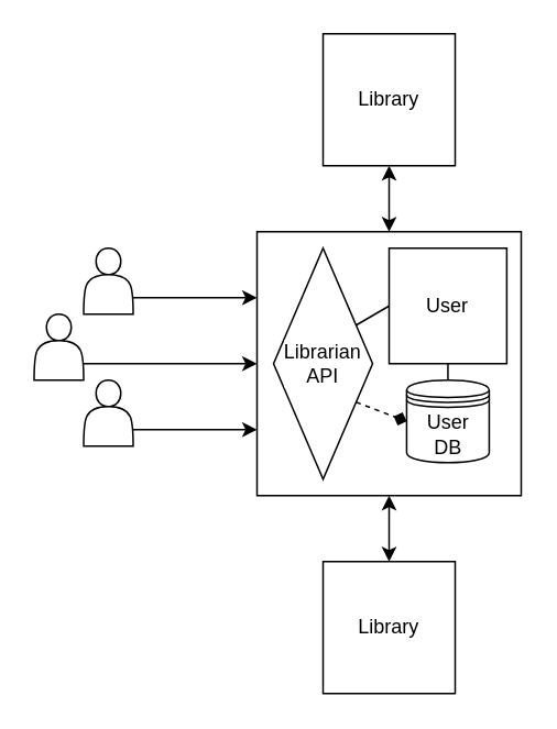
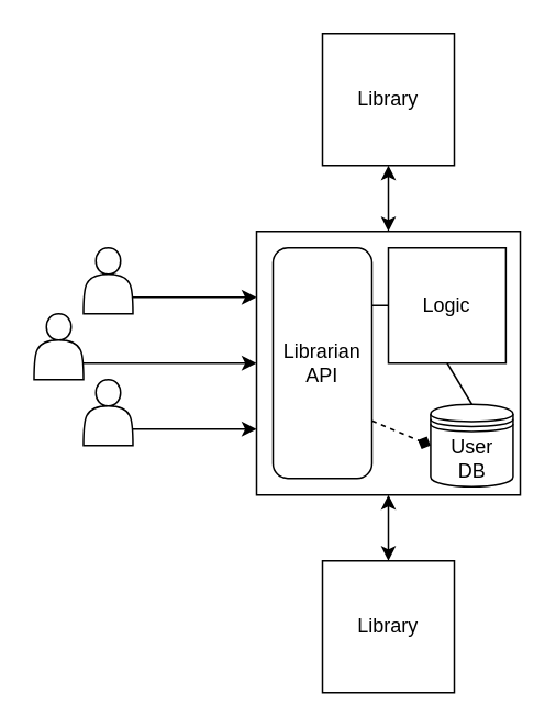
  <mxCell id="0" />
  <mxCell id="1" parent="0" />
  <mxCell id="2" value="" style="rounded=0;whiteSpace=wrap;html=1;shadow=0;dashed=0;labelBackgroundColor=default;strokeColor=default;align=center;verticalAlign=top;fontFamily=Helvetica;fontSize=12;fontColor=default;fillColor=default;" vertex="1" parent="1"><mxGeometry x="155" y="140" width="160" height="160" as="geometry" /></mxCell>
- <mxCell id="3" value="&lt;div&gt;Librarian&lt;/div&gt;&lt;div&gt;API&lt;br&gt;&lt;/div&gt;" style="rhombus;whiteSpace=wrap;html=1;shadow=0;dashed=0;labelBackgroundColor=default;strokeColor=default;align=center;verticalAlign=middle;fontFamily=Helvetica;fontSize=12;fontColor=default;fillColor=default;" vertex="1" parent="1"><mxGeometry x="165" y="150" width="60" height="140" as="geometry" /></mxCell>
+ <mxCell id="3" value="&lt;div&gt;Librarian&lt;/div&gt;&lt;div&gt;API&lt;br&gt;&lt;/div&gt;" style="rounded=1;whiteSpace=wrap;html=1;shadow=0;dashed=0;labelBackgroundColor=default;strokeColor=default;align=center;verticalAlign=middle;fontFamily=Helvetica;fontSize=12;fontColor=default;fillColor=default;" vertex="1" parent="1"><mxGeometry x="165" y="150" width="60" height="140" as="geometry" /></mxCell>
  <mxCell id="4" value="Library" style="rounded=0;whiteSpace=wrap;html=1;shadow=0;dashed=0;labelBackgroundColor=default;strokeColor=default;align=center;verticalAlign=middle;fontFamily=Helvetica;fontSize=12;fontColor=default;fillColor=default;" vertex="1" parent="1"><mxGeometry x="195" width="80" height="80" as="geometry" y="20" /></mxCell>
  <mxCell id="5" value="" style="endArrow=classic;startArrow=classic;html=1;rounded=0;fontFamily=Helvetica;fontSize=12;fontColor=default;exitX=0.5;exitY=0;exitDx=0;exitDy=0;entryX=0.5;entryY=1;entryDx=0;entryDy=0;" edge="1" parent="1" source="2" target="4"><mxGeometry width="50" height="50" relative="1" as="geometry"><mxPoint x="45" y="120" as="sourcePoint" /><mxPoint x="195" y="70" as="targetPoint" /></mxGeometry></mxCell>
- <mxCell id="6" value="&lt;div&gt;User&lt;/div&gt;&lt;div&gt;DB&lt;br&gt;&lt;/div&gt;" style="shape=datastore;whiteSpace=wrap;html=1;shadow=0;dashed=0;labelBackgroundColor=default;strokeColor=default;align=center;verticalAlign=middle;fontFamily=Helvetica;fontSize=12;fontColor=default;fillColor=default;" vertex="1" parent="1"><mxGeometry x="245.62" y="230" width="50" height="50" as="geometry" /></mxCell>
- <mxCell id="7" value="&lt;div&gt;User&lt;/div&gt;" style="rounded=0;whiteSpace=wrap;html=1;shadow=0;dashed=0;labelBackgroundColor=default;strokeColor=default;align=center;verticalAlign=middle;fontFamily=Helvetica;fontSize=12;fontColor=default;fillColor=default;" vertex="1" parent="1"><mxGeometry x="235" y="150" width="71.25" height="70" as="geometry" /></mxCell>
+ <mxCell id="6" value="&lt;div&gt;User&lt;/div&gt;&lt;div&gt;DB&lt;br&gt;&lt;/div&gt;" style="shape=datastore;whiteSpace=wrap;html=1;shadow=0;dashed=0;labelBackgroundColor=default;strokeColor=default;align=center;verticalAlign=middle;fontFamily=Helvetica;fontSize=12;fontColor=default;fillColor=default;" vertex="1" parent="1"><mxGeometry x="260.62" y="245" width="50" height="50" as="geometry" /></mxCell>
+ <mxCell id="7" value="&lt;div&gt;Logic&lt;/div&gt;" style="rounded=0;whiteSpace=wrap;html=1;shadow=0;dashed=0;labelBackgroundColor=default;strokeColor=default;align=center;verticalAlign=middle;fontFamily=Helvetica;fontSize=12;fontColor=default;fillColor=default;" vertex="1" parent="1"><mxGeometry x="235" y="150" width="71.25" height="70" as="geometry" /></mxCell>
  <mxCell id="8" value="Library" style="rounded=0;whiteSpace=wrap;html=1;shadow=0;dashed=0;labelBackgroundColor=default;strokeColor=default;align=center;verticalAlign=middle;fontFamily=Helvetica;fontSize=12;fontColor=default;fillColor=default;" vertex="1" parent="1"><mxGeometry x="195" y="340" width="80" height="80" as="geometry" /></mxCell>
  <mxCell id="9" value="" style="endArrow=classic;startArrow=classic;html=1;rounded=0;fontFamily=Helvetica;fontSize=12;fontColor=default;entryX=0.5;entryY=1;entryDx=0;entryDy=0;" edge="1" parent="1" target="2" source="8"><mxGeometry width="50" height="50" relative="1" as="geometry"><mxPoint x="235" y="540" as="sourcePoint" /><mxPoint x="195" y="470" as="targetPoint" /></mxGeometry></mxCell>
  <mxCell id="10" style="rounded=0;orthogonalLoop=1;jettySize=auto;html=1;exitX=1;exitY=0.75;exitDx=0;exitDy=0;entryX=0;entryY=0.25;entryDx=0;entryDy=0;fontFamily=Helvetica;fontSize=12;fontColor=default;strokeColor=default;" edge="1" parent="1" source="11" target="2"><mxGeometry relative="1" as="geometry" /></mxCell>
  <mxCell id="11" value="" style="shape=actor;whiteSpace=wrap;html=1;" vertex="1" parent="1"><mxGeometry x="50" y="150" width="30" height="40" as="geometry" /></mxCell>
  <mxCell id="12" style="rounded=0;orthogonalLoop=1;jettySize=auto;html=1;exitX=1;exitY=0.75;exitDx=0;exitDy=0;entryX=0;entryY=0.5;entryDx=0;entryDy=0;fontFamily=Helvetica;fontSize=12;fontColor=default;" edge="1" parent="1" source="13" target="2"><mxGeometry relative="1" as="geometry" /></mxCell>
  <mxCell id="13" value="" style="shape=actor;whiteSpace=wrap;html=1;" vertex="1" parent="1"><mxGeometry x="20" y="190" width="30" height="40" as="geometry" /></mxCell>
  <mxCell id="14" value="" style="shape=actor;whiteSpace=wrap;html=1;" vertex="1" parent="1"><mxGeometry x="50" y="230" width="30" height="40" as="geometry" /></mxCell>
  <mxCell id="15" style="rounded=0;orthogonalLoop=1;jettySize=auto;html=1;exitX=1;exitY=0.75;exitDx=0;exitDy=0;entryX=0;entryY=0.75;entryDx=0;entryDy=0;fontFamily=Helvetica;fontSize=12;fontColor=default;" edge="1" parent="1" source="14" target="2"><mxGeometry relative="1" as="geometry" /></mxCell>
  <mxCell id="16" value="" style="endArrow=none;dashed=0;html=1;rounded=0;fontFamily=Helvetica;fontSize=12;fontColor=default;exitX=1;exitY=0.25;exitDx=0;exitDy=0;entryX=0;entryY=0.5;entryDx=0;entryDy=0;" edge="1" parent="1" source="3" target="7"><mxGeometry width="50" height="50" relative="1" as="geometry"><mxPoint x="225" y="230" as="sourcePoint" /><mxPoint x="275" y="180" as="targetPoint" /></mxGeometry></mxCell>
  <mxCell id="17" value="" style="endArrow=diamond;dashed=1;html=1;rounded=0;fontFamily=Helvetica;fontSize=12;fontColor=default;exitX=1;exitY=0.75;exitDx=0;exitDy=0;entryX=0;entryY=0.5;entryDx=0;entryDy=0;" edge="1" parent="1" source="3" target="6"><mxGeometry width="50" height="50" relative="1" as="geometry"><mxPoint x="225" y="220" as="sourcePoint" /><mxPoint x="275" y="170" as="targetPoint" /></mxGeometry></mxCell>
  <mxCell id="18" value="" style="endArrow=none;dashed=0;html=1;rounded=0;fontFamily=Helvetica;fontSize=12;fontColor=default;entryX=0.5;entryY=1;entryDx=0;entryDy=0;exitX=0.5;exitY=0;exitDx=0;exitDy=0;" edge="1" parent="1" source="6" target="7"><mxGeometry width="50" height="50" relative="1" as="geometry"><mxPoint x="415" y="260" as="sourcePoint" /><mxPoint x="465" y="210" as="targetPoint" /></mxGeometry></mxCell>
